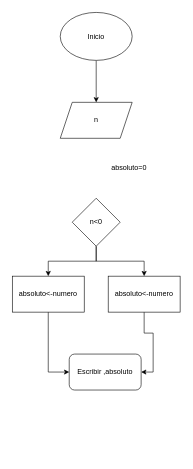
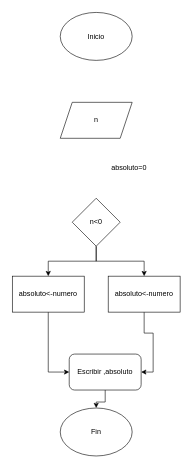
  <mxCell id="0" />
  <mxCell id="1" parent="0" />
  <mxCell id="2" value="n" style="shape=parallelogram;perimeter=parallelogramPerimeter;whiteSpace=wrap;html=1;fixedSize=1;" vertex="1" parent="1"><mxGeometry x="100" y="170" width="120" height="60" as="geometry" /></mxCell>
  <mxCell id="3" value="" style="edgeStyle=orthogonalEdgeStyle;rounded=0;orthogonalLoop=1;jettySize=auto;html=1;" edge="1" parent="1" source="5" target="9"><mxGeometry relative="1" as="geometry" /></mxCell>
  <mxCell id="4" style="edgeStyle=orthogonalEdgeStyle;rounded=0;orthogonalLoop=1;jettySize=auto;html=1;exitX=0.5;exitY=1;exitDx=0;exitDy=0;" edge="1" parent="1" source="5" target="7"><mxGeometry relative="1" as="geometry" /></mxCell>
  <mxCell id="5" value="n&amp;lt;0" style="rhombus;whiteSpace=wrap;html=1;" vertex="1" parent="1"><mxGeometry x="120" y="330" width="80" height="80" as="geometry" /></mxCell>
  <mxCell id="6" style="edgeStyle=orthogonalEdgeStyle;rounded=0;orthogonalLoop=1;jettySize=auto;html=1;exitX=0.5;exitY=1;exitDx=0;exitDy=0;entryX=0;entryY=0.5;entryDx=0;entryDy=0;" edge="1" parent="1" source="7" target="14"><mxGeometry relative="1" as="geometry" /></mxCell>
  <mxCell id="7" value="absoluto&amp;lt;-numero" style="rounded=0;whiteSpace=wrap;html=1;" vertex="1" parent="1"><mxGeometry x="20" y="460" width="120" height="60" as="geometry" /></mxCell>
  <mxCell id="8" style="edgeStyle=orthogonalEdgeStyle;rounded=0;orthogonalLoop=1;jettySize=auto;html=1;exitX=0.5;exitY=1;exitDx=0;exitDy=0;entryX=1;entryY=0.5;entryDx=0;entryDy=0;" edge="1" parent="1" source="9" target="14"><mxGeometry relative="1" as="geometry" /></mxCell>
  <mxCell id="9" value="absoluto&amp;lt;-numero" style="rounded=0;whiteSpace=wrap;html=1;" vertex="1" parent="1"><mxGeometry x="180" y="460" width="120" height="60" as="geometry" /></mxCell>
- <mxCell id="11" value="" style="edgeStyle=orthogonalEdgeStyle;rounded=0;orthogonalLoop=1;jettySize=auto;html=1;" edge="1" parent="1" source="12" target="2"><mxGeometry relative="1" as="geometry" /></mxCell>
+ <mxCell id="10" value="Fin" style="ellipse;whiteSpace=wrap;html=1;" vertex="1" parent="1"><mxGeometry x="100" y="680" width="120" height="80" as="geometry" /></mxCell>
  <mxCell id="12" value="Inicio" style="ellipse;whiteSpace=wrap;html=1;" vertex="1" parent="1"><mxGeometry x="100" y="20" width="120" height="80" as="geometry" /></mxCell>
+ <mxCell id="13" value="" style="edgeStyle=orthogonalEdgeStyle;rounded=0;orthogonalLoop=1;jettySize=auto;html=1;" edge="1" parent="1" source="14" target="10"><mxGeometry relative="1" as="geometry" /></mxCell>
  <mxCell id="14" value="Escribir ,absoluto" style="rounded=1;whiteSpace=wrap;html=1;" vertex="1" parent="1"><mxGeometry x="115" y="590" width="120" height="60" as="geometry" /></mxCell>
  <mxCell id="15" value="absoluto=0" style="text;html=1;strokeColor=none;fillColor=none;align=center;verticalAlign=middle;whiteSpace=wrap;rounded=0;" vertex="1" parent="1"><mxGeometry x="195" y="270" width="40" height="20" as="geometry" /></mxCell>
